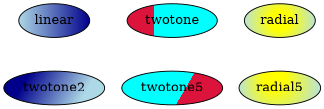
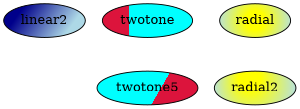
  graph {
    node [fillcolor="lightblue:blue4" style=filled]
    edge [style=invis]
-   linear2 [gradientangle=120 label=twotone2]
-   linear
+   linear2 [gradientangle=120]
    twotone [fillcolor="crimson;0.3:cyan"]
    n4 [fillcolor="crimson;0.3:cyan" gradientangle=120 label=twotone5]
    radial [fillcolor="yellow:lightblue2" style=radial]
-   radial2 [fillcolor="yellow:lightblue2" gradientangle=120 style=radial label=radial5]
-   linear -- linear2
+   radial2 [fillcolor="yellow:lightblue2" gradientangle=120 style=radial]
    twotone -- n4
    radial -- radial2
  }
